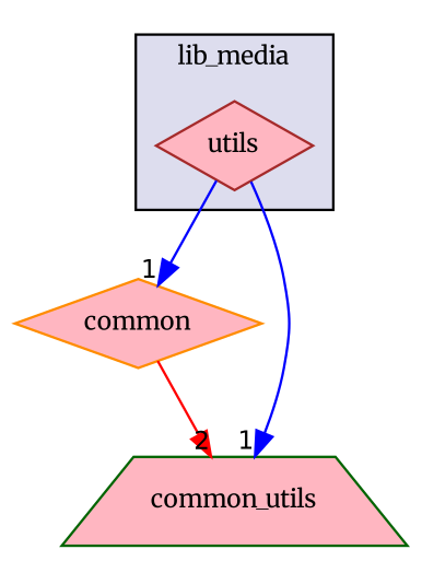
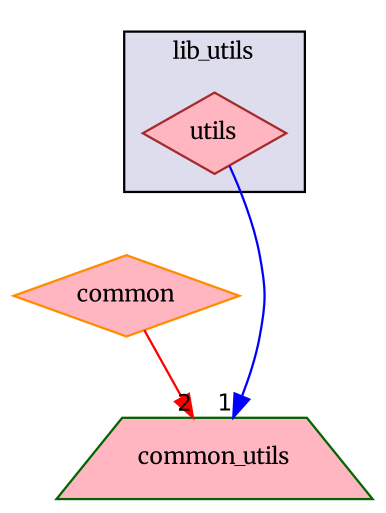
  digraph {
    compound=true
    fontname=Merriweather
    node [fillcolor=lightpink fontname=Merriweather fontsize=10 shape=diamond style=filled]
    edge [color=blue fontname=Merriweather headlabel=1 labeldistance=1.5 labelfontname=Helvetica labelfontsize=10]
    n1 [color=brown label=utils pencolor=black]
    n2 [color=darkorange label=common]
    n3 [color=darkgreen label=common_utils shape=trapezium]
    subgraph cluster_1 {
      bgcolor="#ddddee"
      fontsize=10
-     label=lib_media
+     label=lib_utils
      pencolor=black
      n1
    }
-   n1 -> n2
    n1 -> n3
    n2 -> n3 [color=red headlabel=2]
  }
